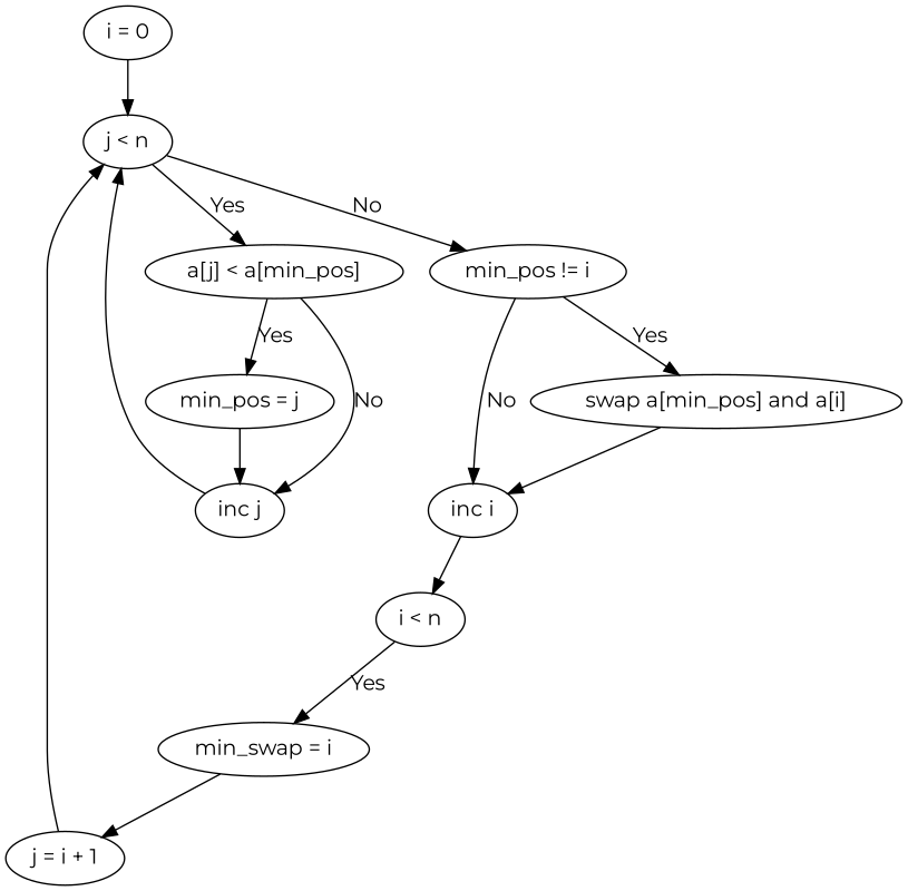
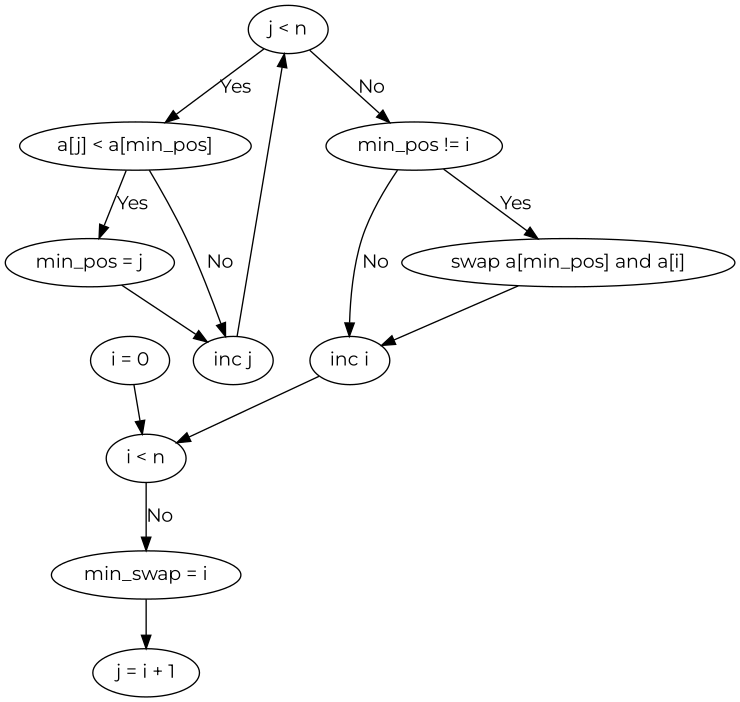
  digraph {
    fontname=Montserrat
    node [fontname=Montserrat]
    edge [fontname=Montserrat]
    n1 [label="i = 0"]
    n2 [label="i < n"]
    n3 [label="min_swap = i"]
    n4 [label="j = i + 1"]
    n5 [label="inc i"]
    n6 [label="j < n"]
    n7 [label="a[j] < a[min_pos]"]
    n8 [label="min_pos != i"]
    n9 [label="inc j"]
    n10 [label="min_pos = j"]
    n11 [label="swap a[min_pos] and a[i]"]
-   n1 -> n6
-   n2 -> n3 [label=Yes]
+   n1 -> n2
+   n2 -> n3 [label=No]
    n3 -> n4
-   n4 -> n6
    n5 -> n2
    n6 -> n7 [label=Yes]
    n6 -> n8 [label=No]
    n7 -> n9 [label=No]
    n7 -> n10 [label=Yes]
    n8 -> n5 [label=No]
    n8 -> n11 [label=Yes]
    n9 -> n6
    n10 -> n9
    n11 -> n5
  }
